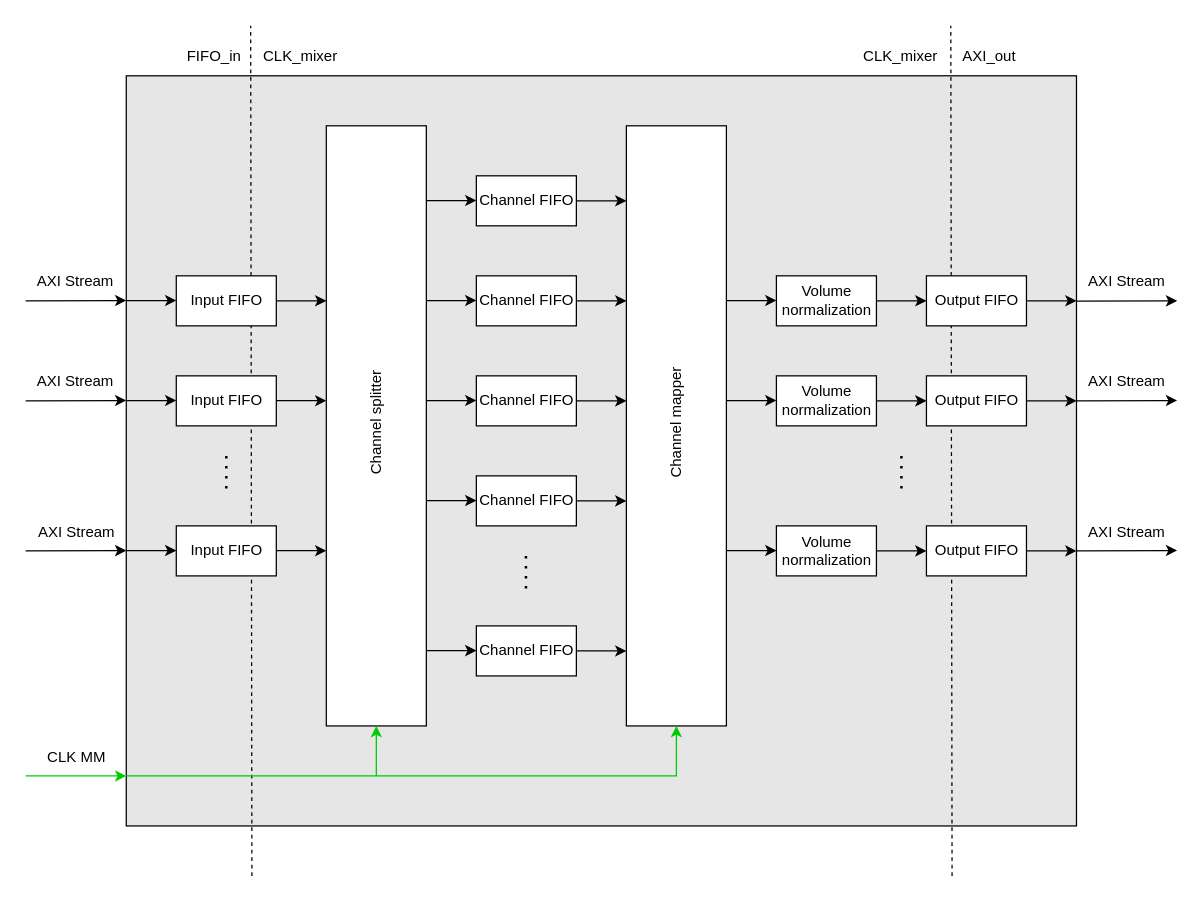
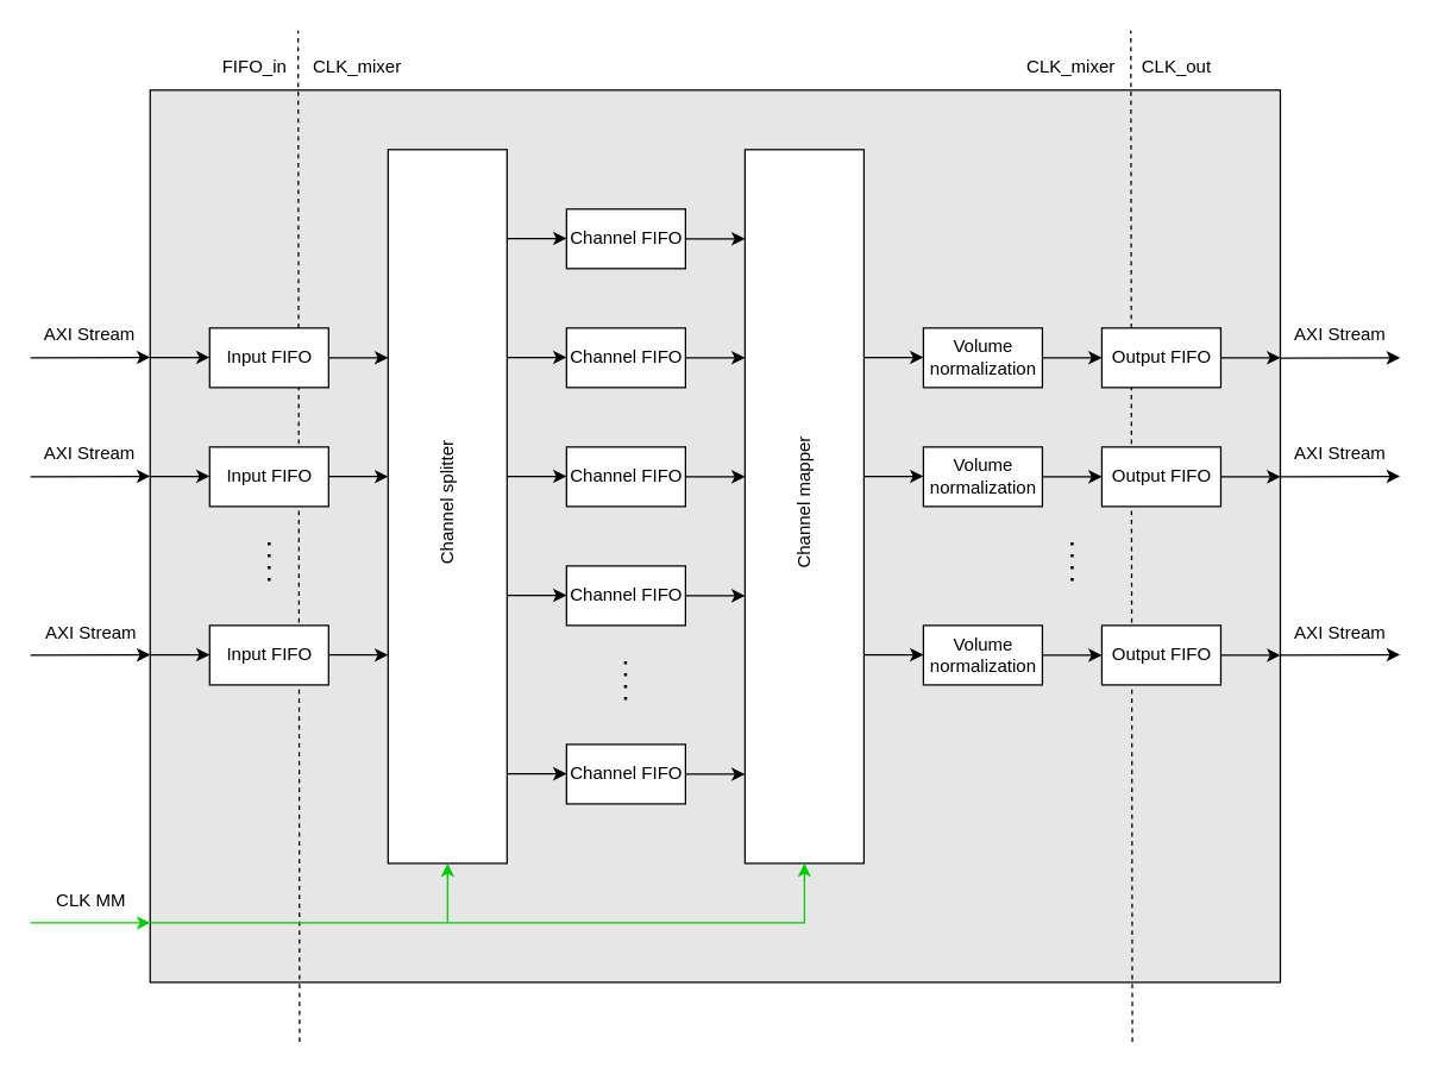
  <mxCell id="0" />
  <mxCell id="1" parent="0" />
  <mxCell id="2" value="" style="rounded=0;whiteSpace=wrap;html=1;fillColor=#E6E6E6;" vertex="1" parent="1"><mxGeometry x="100.5" y="60" width="760" height="600" as="geometry" /></mxCell>
  <mxCell id="3" value="" style="endArrow=none;dashed=1;html=1;rounded=0;" edge="1" parent="1"><mxGeometry width="50" height="50" relative="1" as="geometry"><mxPoint x="761" y="700" as="sourcePoint" /><mxPoint x="760" y="20" as="targetPoint" /></mxGeometry></mxCell>
  <mxCell id="4" value="" style="endArrow=none;dashed=1;html=1;rounded=0;" edge="1" parent="1"><mxGeometry width="50" height="50" relative="1" as="geometry"><mxPoint x="201" y="700" as="sourcePoint" /><mxPoint x="200" y="20" as="targetPoint" /></mxGeometry></mxCell>
  <mxCell id="5" value="" style="rounded=0;whiteSpace=wrap;html=1;" vertex="1" parent="1"><mxGeometry x="260.5" y="100" width="80" height="480" as="geometry" /></mxCell>
  <mxCell id="6" value="" style="rounded=0;whiteSpace=wrap;html=1;" vertex="1" parent="1"><mxGeometry x="140.5" y="220" width="80" height="40" as="geometry" /></mxCell>
  <mxCell id="7" value="" style="rounded=0;whiteSpace=wrap;html=1;" vertex="1" parent="1"><mxGeometry x="140.5" y="420" width="80" height="40" as="geometry" /></mxCell>
  <mxCell id="8" value="" style="rounded=0;whiteSpace=wrap;html=1;" vertex="1" parent="1"><mxGeometry x="140.5" y="300" width="80" height="40" as="geometry" /></mxCell>
  <mxCell id="9" value="" style="endArrow=none;dashed=1;html=1;dashPattern=1 3;strokeWidth=2;rounded=0;" edge="1" parent="1"><mxGeometry width="50" height="50" relative="1" as="geometry"><mxPoint x="180.5" y="390" as="sourcePoint" /><mxPoint x="180.5" y="360" as="targetPoint" /></mxGeometry></mxCell>
  <mxCell id="10" value="" style="endArrow=classic;html=1;rounded=0;exitX=1;exitY=0.5;exitDx=0;exitDy=0;" edge="1" parent="1" source="6"><mxGeometry width="50" height="50" relative="1" as="geometry"><mxPoint x="600.5" y="360" as="sourcePoint" /><mxPoint x="260.5" y="240" as="targetPoint" /></mxGeometry></mxCell>
  <mxCell id="11" value="" style="endArrow=classic;html=1;rounded=0;exitX=1;exitY=0.5;exitDx=0;exitDy=0;" edge="1" parent="1"><mxGeometry width="50" height="50" relative="1" as="geometry"><mxPoint x="220.5" y="319.86" as="sourcePoint" /><mxPoint x="260.5" y="319.86" as="targetPoint" /></mxGeometry></mxCell>
  <mxCell id="12" value="" style="endArrow=classic;html=1;rounded=0;exitX=1;exitY=0.5;exitDx=0;exitDy=0;" edge="1" parent="1"><mxGeometry width="50" height="50" relative="1" as="geometry"><mxPoint x="220.5" y="439.86" as="sourcePoint" /><mxPoint x="260.5" y="439.86" as="targetPoint" /></mxGeometry></mxCell>
  <mxCell id="13" value="Input FIFO" style="text;html=1;align=center;verticalAlign=middle;whiteSpace=wrap;rounded=0;" vertex="1" parent="1"><mxGeometry x="140.5" y="225" width="80" height="30" as="geometry" /></mxCell>
  <mxCell id="14" value="Input FIFO" style="text;html=1;align=center;verticalAlign=middle;whiteSpace=wrap;rounded=0;" vertex="1" parent="1"><mxGeometry x="140.5" y="305" width="80" height="30" as="geometry" /></mxCell>
  <mxCell id="15" value="Input FIFO" style="text;html=1;align=center;verticalAlign=middle;whiteSpace=wrap;rounded=0;" vertex="1" parent="1"><mxGeometry x="140.5" y="425" width="80" height="30" as="geometry" /></mxCell>
  <mxCell id="16" value="" style="endArrow=classic;html=1;rounded=0;exitX=1;exitY=0.5;exitDx=0;exitDy=0;" edge="1" parent="1"><mxGeometry width="50" height="50" relative="1" as="geometry"><mxPoint x="100.5" y="239.75" as="sourcePoint" /><mxPoint x="140.5" y="239.75" as="targetPoint" /></mxGeometry></mxCell>
  <mxCell id="17" value="" style="endArrow=classic;html=1;rounded=0;exitX=1;exitY=0.5;exitDx=0;exitDy=0;" edge="1" parent="1"><mxGeometry width="50" height="50" relative="1" as="geometry"><mxPoint x="100.5" y="319.75" as="sourcePoint" /><mxPoint x="140.5" y="319.75" as="targetPoint" /></mxGeometry></mxCell>
  <mxCell id="18" value="" style="endArrow=classic;html=1;rounded=0;exitX=1;exitY=0.5;exitDx=0;exitDy=0;" edge="1" parent="1"><mxGeometry width="50" height="50" relative="1" as="geometry"><mxPoint x="100.5" y="439.75" as="sourcePoint" /><mxPoint x="140.5" y="439.75" as="targetPoint" /></mxGeometry></mxCell>
  <mxCell id="19" value="" style="rounded=0;whiteSpace=wrap;html=1;" vertex="1" parent="1"><mxGeometry x="380.5" y="140" width="80" height="40" as="geometry" /></mxCell>
  <mxCell id="20" value="" style="endArrow=classic;html=1;rounded=0;exitX=1;exitY=0.5;exitDx=0;exitDy=0;" edge="1" parent="1" source="19"><mxGeometry width="50" height="50" relative="1" as="geometry"><mxPoint x="840.5" y="280" as="sourcePoint" /><mxPoint x="500.5" y="160" as="targetPoint" /></mxGeometry></mxCell>
  <mxCell id="21" value="" style="endArrow=classic;html=1;rounded=0;exitX=1;exitY=0.5;exitDx=0;exitDy=0;" edge="1" parent="1"><mxGeometry width="50" height="50" relative="1" as="geometry"><mxPoint x="340.5" y="159.75" as="sourcePoint" /><mxPoint x="380.5" y="159.75" as="targetPoint" /></mxGeometry></mxCell>
  <mxCell id="22" value="" style="rounded=0;whiteSpace=wrap;html=1;" vertex="1" parent="1"><mxGeometry x="380.5" y="220" width="80" height="40" as="geometry" /></mxCell>
  <mxCell id="23" value="" style="endArrow=classic;html=1;rounded=0;exitX=1;exitY=0.5;exitDx=0;exitDy=0;" edge="1" parent="1" source="22"><mxGeometry width="50" height="50" relative="1" as="geometry"><mxPoint x="840.5" y="360" as="sourcePoint" /><mxPoint x="500.5" y="240" as="targetPoint" /></mxGeometry></mxCell>
  <mxCell id="24" value="" style="endArrow=classic;html=1;rounded=0;exitX=1;exitY=0.5;exitDx=0;exitDy=0;" edge="1" parent="1"><mxGeometry width="50" height="50" relative="1" as="geometry"><mxPoint x="340.5" y="239.75" as="sourcePoint" /><mxPoint x="380.5" y="239.75" as="targetPoint" /></mxGeometry></mxCell>
  <mxCell id="25" value="" style="rounded=0;whiteSpace=wrap;html=1;" vertex="1" parent="1"><mxGeometry x="380.5" y="300" width="80" height="40" as="geometry" /></mxCell>
  <mxCell id="26" value="" style="endArrow=classic;html=1;rounded=0;exitX=1;exitY=0.5;exitDx=0;exitDy=0;" edge="1" parent="1" source="25"><mxGeometry width="50" height="50" relative="1" as="geometry"><mxPoint x="840.5" y="440" as="sourcePoint" /><mxPoint x="500.5" y="320" as="targetPoint" /></mxGeometry></mxCell>
  <mxCell id="27" value="" style="endArrow=classic;html=1;rounded=0;exitX=1;exitY=0.5;exitDx=0;exitDy=0;" edge="1" parent="1"><mxGeometry width="50" height="50" relative="1" as="geometry"><mxPoint x="340.5" y="319.75" as="sourcePoint" /><mxPoint x="380.5" y="319.75" as="targetPoint" /></mxGeometry></mxCell>
  <mxCell id="28" value="" style="rounded=0;whiteSpace=wrap;html=1;" vertex="1" parent="1"><mxGeometry x="380.5" y="380" width="80" height="40" as="geometry" /></mxCell>
  <mxCell id="29" value="" style="endArrow=classic;html=1;rounded=0;exitX=1;exitY=0.5;exitDx=0;exitDy=0;" edge="1" parent="1" source="28"><mxGeometry width="50" height="50" relative="1" as="geometry"><mxPoint x="840.5" y="520" as="sourcePoint" /><mxPoint x="500.5" y="400" as="targetPoint" /></mxGeometry></mxCell>
  <mxCell id="30" value="" style="endArrow=classic;html=1;rounded=0;exitX=1;exitY=0.5;exitDx=0;exitDy=0;" edge="1" parent="1"><mxGeometry width="50" height="50" relative="1" as="geometry"><mxPoint x="340.5" y="399.75" as="sourcePoint" /><mxPoint x="380.5" y="399.75" as="targetPoint" /></mxGeometry></mxCell>
  <mxCell id="31" value="" style="rounded=0;whiteSpace=wrap;html=1;" vertex="1" parent="1"><mxGeometry x="380.5" y="500" width="80" height="40" as="geometry" /></mxCell>
  <mxCell id="32" value="" style="endArrow=classic;html=1;rounded=0;exitX=1;exitY=0.5;exitDx=0;exitDy=0;" edge="1" parent="1" source="31"><mxGeometry width="50" height="50" relative="1" as="geometry"><mxPoint x="840.5" y="640" as="sourcePoint" /><mxPoint x="500.5" y="520" as="targetPoint" /></mxGeometry></mxCell>
  <mxCell id="33" value="" style="endArrow=classic;html=1;rounded=0;exitX=1;exitY=0.5;exitDx=0;exitDy=0;" edge="1" parent="1"><mxGeometry width="50" height="50" relative="1" as="geometry"><mxPoint x="340.5" y="519.75" as="sourcePoint" /><mxPoint x="380.5" y="519.75" as="targetPoint" /></mxGeometry></mxCell>
  <mxCell id="34" value="" style="endArrow=none;dashed=1;html=1;dashPattern=1 3;strokeWidth=2;rounded=0;" edge="1" parent="1"><mxGeometry width="50" height="50" relative="1" as="geometry"><mxPoint x="420.17" y="470" as="sourcePoint" /><mxPoint x="420.17" y="440" as="targetPoint" /></mxGeometry></mxCell>
  <mxCell id="35" value="Channel FIFO" style="text;html=1;align=center;verticalAlign=middle;whiteSpace=wrap;rounded=0;" vertex="1" parent="1"><mxGeometry x="380.5" y="145" width="80" height="30" as="geometry" /></mxCell>
  <mxCell id="36" value="Channel FIFO" style="text;html=1;align=center;verticalAlign=middle;whiteSpace=wrap;rounded=0;" vertex="1" parent="1"><mxGeometry x="380.5" y="225" width="80" height="30" as="geometry" /></mxCell>
  <mxCell id="37" value="Channel FIFO" style="text;html=1;align=center;verticalAlign=middle;whiteSpace=wrap;rounded=0;" vertex="1" parent="1"><mxGeometry x="380.5" y="305" width="80" height="30" as="geometry" /></mxCell>
  <mxCell id="38" value="Channel FIFO" style="text;html=1;align=center;verticalAlign=middle;whiteSpace=wrap;rounded=0;" vertex="1" parent="1"><mxGeometry x="380.5" y="385" width="80" height="30" as="geometry" /></mxCell>
  <mxCell id="39" value="Channel FIFO" style="text;html=1;align=center;verticalAlign=middle;whiteSpace=wrap;rounded=0;" vertex="1" parent="1"><mxGeometry x="380.5" y="505" width="80" height="30" as="geometry" /></mxCell>
  <mxCell id="40" value="" style="rounded=0;whiteSpace=wrap;html=1;" vertex="1" parent="1"><mxGeometry x="500.5" y="100" width="80" height="480" as="geometry" /></mxCell>
  <mxCell id="41" value="" style="rounded=0;whiteSpace=wrap;html=1;" vertex="1" parent="1"><mxGeometry x="740.5" y="220" width="80" height="40" as="geometry" /></mxCell>
  <mxCell id="42" value="" style="endArrow=classic;html=1;rounded=0;exitX=1;exitY=0.5;exitDx=0;exitDy=0;" edge="1" parent="1" source="41"><mxGeometry width="50" height="50" relative="1" as="geometry"><mxPoint x="1200.5" y="360" as="sourcePoint" /><mxPoint x="860.5" y="240" as="targetPoint" /></mxGeometry></mxCell>
  <mxCell id="43" value="" style="endArrow=classic;html=1;rounded=0;exitX=1;exitY=0.5;exitDx=0;exitDy=0;" edge="1" parent="1"><mxGeometry width="50" height="50" relative="1" as="geometry"><mxPoint x="580.5" y="239.75" as="sourcePoint" /><mxPoint x="620.5" y="239.75" as="targetPoint" /></mxGeometry></mxCell>
  <mxCell id="44" value="" style="rounded=0;whiteSpace=wrap;html=1;" vertex="1" parent="1"><mxGeometry x="620.5" y="220" width="80" height="40" as="geometry" /></mxCell>
  <mxCell id="45" value="" style="endArrow=classic;html=1;rounded=0;exitX=1;exitY=0.5;exitDx=0;exitDy=0;" edge="1" parent="1" source="44"><mxGeometry width="50" height="50" relative="1" as="geometry"><mxPoint x="1080.5" y="360" as="sourcePoint" /><mxPoint x="740.5" y="240" as="targetPoint" /></mxGeometry></mxCell>
  <mxCell id="46" value="&lt;div&gt;Volume&lt;/div&gt;&lt;div&gt;normalization&lt;br&gt;&lt;/div&gt;" style="text;html=1;align=center;verticalAlign=middle;whiteSpace=wrap;rounded=0;" vertex="1" parent="1"><mxGeometry x="620.5" y="225" width="80" height="30" as="geometry" /></mxCell>
  <mxCell id="47" value="Output FIFO" style="text;html=1;align=center;verticalAlign=middle;whiteSpace=wrap;rounded=0;" vertex="1" parent="1"><mxGeometry x="740.5" y="225" width="80" height="30" as="geometry" /></mxCell>
  <mxCell id="48" value="" style="rounded=0;whiteSpace=wrap;html=1;" vertex="1" parent="1"><mxGeometry x="740.5" y="300" width="80" height="40" as="geometry" /></mxCell>
  <mxCell id="49" value="" style="endArrow=classic;html=1;rounded=0;exitX=1;exitY=0.5;exitDx=0;exitDy=0;" edge="1" parent="1" source="48"><mxGeometry width="50" height="50" relative="1" as="geometry"><mxPoint x="1200.5" y="440" as="sourcePoint" /><mxPoint x="860.5" y="320" as="targetPoint" /></mxGeometry></mxCell>
  <mxCell id="50" value="" style="endArrow=classic;html=1;rounded=0;exitX=1;exitY=0.5;exitDx=0;exitDy=0;" edge="1" parent="1"><mxGeometry width="50" height="50" relative="1" as="geometry"><mxPoint x="580.5" y="319.75" as="sourcePoint" /><mxPoint x="620.5" y="319.75" as="targetPoint" /></mxGeometry></mxCell>
  <mxCell id="51" value="" style="rounded=0;whiteSpace=wrap;html=1;" vertex="1" parent="1"><mxGeometry x="620.5" y="300" width="80" height="40" as="geometry" /></mxCell>
  <mxCell id="52" value="" style="endArrow=classic;html=1;rounded=0;exitX=1;exitY=0.5;exitDx=0;exitDy=0;" edge="1" parent="1" source="51"><mxGeometry width="50" height="50" relative="1" as="geometry"><mxPoint x="1080.5" y="440" as="sourcePoint" /><mxPoint x="740.5" y="320" as="targetPoint" /></mxGeometry></mxCell>
  <mxCell id="53" value="&lt;div&gt;Volume&lt;/div&gt;&lt;div&gt;normalization&lt;br&gt;&lt;/div&gt;" style="text;html=1;align=center;verticalAlign=middle;whiteSpace=wrap;rounded=0;" vertex="1" parent="1"><mxGeometry x="620.5" y="305" width="80" height="30" as="geometry" /></mxCell>
  <mxCell id="54" value="Output FIFO" style="text;html=1;align=center;verticalAlign=middle;whiteSpace=wrap;rounded=0;" vertex="1" parent="1"><mxGeometry x="740.5" y="305" width="80" height="30" as="geometry" /></mxCell>
  <mxCell id="55" value="" style="rounded=0;whiteSpace=wrap;html=1;" vertex="1" parent="1"><mxGeometry x="740.5" y="420" width="80" height="40" as="geometry" /></mxCell>
  <mxCell id="56" value="" style="endArrow=classic;html=1;rounded=0;exitX=1;exitY=0.5;exitDx=0;exitDy=0;" edge="1" parent="1" source="55"><mxGeometry width="50" height="50" relative="1" as="geometry"><mxPoint x="1200.5" y="560" as="sourcePoint" /><mxPoint x="860.5" y="440" as="targetPoint" /></mxGeometry></mxCell>
  <mxCell id="57" value="" style="endArrow=classic;html=1;rounded=0;exitX=1;exitY=0.5;exitDx=0;exitDy=0;" edge="1" parent="1"><mxGeometry width="50" height="50" relative="1" as="geometry"><mxPoint x="580.5" y="439.75" as="sourcePoint" /><mxPoint x="620.5" y="439.75" as="targetPoint" /></mxGeometry></mxCell>
  <mxCell id="58" value="" style="rounded=0;whiteSpace=wrap;html=1;" vertex="1" parent="1"><mxGeometry x="620.5" y="420" width="80" height="40" as="geometry" /></mxCell>
  <mxCell id="59" value="" style="endArrow=classic;html=1;rounded=0;exitX=1;exitY=0.5;exitDx=0;exitDy=0;" edge="1" parent="1" source="58"><mxGeometry width="50" height="50" relative="1" as="geometry"><mxPoint x="1080.5" y="560" as="sourcePoint" /><mxPoint x="740.5" y="440" as="targetPoint" /></mxGeometry></mxCell>
  <mxCell id="60" value="&lt;div&gt;Volume&lt;/div&gt;&lt;div&gt;normalization&lt;br&gt;&lt;/div&gt;" style="text;html=1;align=center;verticalAlign=middle;whiteSpace=wrap;rounded=0;" vertex="1" parent="1"><mxGeometry x="620.5" y="425" width="80" height="30" as="geometry" /></mxCell>
  <mxCell id="61" value="Output FIFO" style="text;html=1;align=center;verticalAlign=middle;whiteSpace=wrap;rounded=0;" vertex="1" parent="1"><mxGeometry x="740.5" y="425" width="80" height="30" as="geometry" /></mxCell>
  <mxCell id="62" value="" style="endArrow=none;dashed=1;html=1;dashPattern=1 3;strokeWidth=2;rounded=0;" edge="1" parent="1"><mxGeometry width="50" height="50" relative="1" as="geometry"><mxPoint x="720.5" y="390" as="sourcePoint" /><mxPoint x="720.5" y="360" as="targetPoint" /></mxGeometry></mxCell>
  <mxCell id="63" value="Channel splitter" style="text;html=1;align=center;verticalAlign=middle;whiteSpace=wrap;rounded=0;rotation=-90;" vertex="1" parent="1"><mxGeometry x="68" y="322.5" width="465" height="30" as="geometry" /></mxCell>
  <mxCell id="64" value="Channel mapper" style="text;html=1;align=center;verticalAlign=middle;whiteSpace=wrap;rounded=0;rotation=-90;" vertex="1" parent="1"><mxGeometry x="308" y="322.5" width="465" height="30" as="geometry" /></mxCell>
  <mxCell id="65" value="" style="endArrow=classic;html=1;rounded=0;entryX=0.5;entryY=1;entryDx=0;entryDy=0;strokeColor=#00CC00;" edge="1" parent="1" target="5"><mxGeometry width="50" height="50" relative="1" as="geometry"><mxPoint x="100.5" y="620" as="sourcePoint" /><mxPoint x="271.3" y="620" as="targetPoint" /><Array as="points"><mxPoint x="300.5" y="620" /></Array></mxGeometry></mxCell>
  <mxCell id="66" value="" style="endArrow=classic;html=1;rounded=0;entryX=0.5;entryY=1;entryDx=0;entryDy=0;strokeColor=#00CC00;" edge="1" parent="1"><mxGeometry width="50" height="50" relative="1" as="geometry"><mxPoint x="300.5" y="620" as="sourcePoint" /><mxPoint x="540.5" y="580" as="targetPoint" /><Array as="points"><mxPoint x="540.5" y="620" /></Array></mxGeometry></mxCell>
  <mxCell id="67" value="" style="endArrow=classic;html=1;rounded=0;entryX=0.5;entryY=1;entryDx=0;entryDy=0;strokeColor=#00CC00;" edge="1" parent="1"><mxGeometry width="50" height="50" relative="1" as="geometry"><mxPoint x="20" y="620" as="sourcePoint" /><mxPoint x="100.5" y="620" as="targetPoint" /><Array as="points" /></mxGeometry></mxCell>
  <mxCell id="68" value="" style="endArrow=classic;html=1;rounded=0;" edge="1" parent="1"><mxGeometry width="50" height="50" relative="1" as="geometry"><mxPoint x="20" y="440" as="sourcePoint" /><mxPoint x="100.5" y="439.76" as="targetPoint" /></mxGeometry></mxCell>
  <mxCell id="69" value="" style="endArrow=classic;html=1;rounded=0;" edge="1" parent="1"><mxGeometry width="50" height="50" relative="1" as="geometry"><mxPoint x="20" y="320" as="sourcePoint" /><mxPoint x="100.5" y="319.76" as="targetPoint" /></mxGeometry></mxCell>
  <mxCell id="70" value="" style="endArrow=classic;html=1;rounded=0;" edge="1" parent="1"><mxGeometry width="50" height="50" relative="1" as="geometry"><mxPoint x="20" y="240" as="sourcePoint" /><mxPoint x="100.5" y="239.76" as="targetPoint" /></mxGeometry></mxCell>
  <mxCell id="71" value="" style="endArrow=classic;html=1;rounded=0;" edge="1" parent="1"><mxGeometry width="50" height="50" relative="1" as="geometry"><mxPoint x="860.5" y="240.24" as="sourcePoint" /><mxPoint x="941" y="240" as="targetPoint" /></mxGeometry></mxCell>
  <mxCell id="72" value="" style="endArrow=classic;html=1;rounded=0;" edge="1" parent="1"><mxGeometry width="50" height="50" relative="1" as="geometry"><mxPoint x="860.5" y="319.95" as="sourcePoint" /><mxPoint x="941" y="319.71" as="targetPoint" /></mxGeometry></mxCell>
  <mxCell id="73" value="" style="endArrow=classic;html=1;rounded=0;" edge="1" parent="1"><mxGeometry width="50" height="50" relative="1" as="geometry"><mxPoint x="860.5" y="439.95" as="sourcePoint" /><mxPoint x="941" y="439.71" as="targetPoint" /></mxGeometry></mxCell>
  <mxCell id="74" value="AXI Stream" style="text;html=1;align=center;verticalAlign=middle;whiteSpace=wrap;rounded=0;" vertex="1" parent="1"><mxGeometry x="20" y="290" width="80" height="30" as="geometry" /></mxCell>
  <mxCell id="75" value="AXI Stream" style="text;html=1;align=center;verticalAlign=middle;whiteSpace=wrap;rounded=0;" vertex="1" parent="1"><mxGeometry x="20" y="210" width="80" height="30" as="geometry" /></mxCell>
  <mxCell id="76" value="AXI Stream" style="text;html=1;align=center;verticalAlign=middle;whiteSpace=wrap;rounded=0;" vertex="1" parent="1"><mxGeometry x="20.5" y="410" width="80" height="30" as="geometry" /></mxCell>
  <mxCell id="77" value="AXI Stream" style="text;html=1;align=center;verticalAlign=middle;whiteSpace=wrap;rounded=0;" vertex="1" parent="1"><mxGeometry x="860.5" y="410" width="80" height="30" as="geometry" /></mxCell>
  <mxCell id="78" value="AXI Stream" style="text;html=1;align=center;verticalAlign=middle;whiteSpace=wrap;rounded=0;" vertex="1" parent="1"><mxGeometry x="860.5" y="290" width="80" height="30" as="geometry" /></mxCell>
  <mxCell id="79" value="AXI Stream" style="text;html=1;align=center;verticalAlign=middle;whiteSpace=wrap;rounded=0;" vertex="1" parent="1"><mxGeometry x="860.5" y="210" width="80" height="30" as="geometry" /></mxCell>
  <mxCell id="80" value="CLK MM" style="text;html=1;align=center;verticalAlign=middle;whiteSpace=wrap;rounded=0;" vertex="1" parent="1"><mxGeometry x="20.5" y="590" width="80" height="30" as="geometry" /></mxCell>
  <mxCell id="81" value="FIFO_in" style="text;html=1;align=center;verticalAlign=middle;whiteSpace=wrap;rounded=0;" vertex="1" parent="1"><mxGeometry x="140.5" y="30" width="60" height="30" as="geometry" /></mxCell>
  <mxCell id="82" value="CLK_mixer" style="text;html=1;align=center;verticalAlign=middle;whiteSpace=wrap;rounded=0;" vertex="1" parent="1"><mxGeometry x="210" y="30" width="60" height="30" as="geometry" /></mxCell>
  <mxCell id="83" value="CLK_mixer" style="text;html=1;align=center;verticalAlign=middle;whiteSpace=wrap;rounded=0;" vertex="1" parent="1"><mxGeometry x="690" y="30" width="60" height="30" as="geometry" /></mxCell>
- <mxCell id="84" value="AXI_out" style="text;html=1;align=center;verticalAlign=middle;whiteSpace=wrap;rounded=0;" vertex="1" parent="1"><mxGeometry x="760.5" y="30" width="60" height="30" as="geometry" /></mxCell>
+ <mxCell id="84" value="CLK_out" style="text;html=1;align=center;verticalAlign=middle;whiteSpace=wrap;rounded=0;" vertex="1" parent="1"><mxGeometry x="760.5" y="30" width="60" height="30" as="geometry" /></mxCell>
